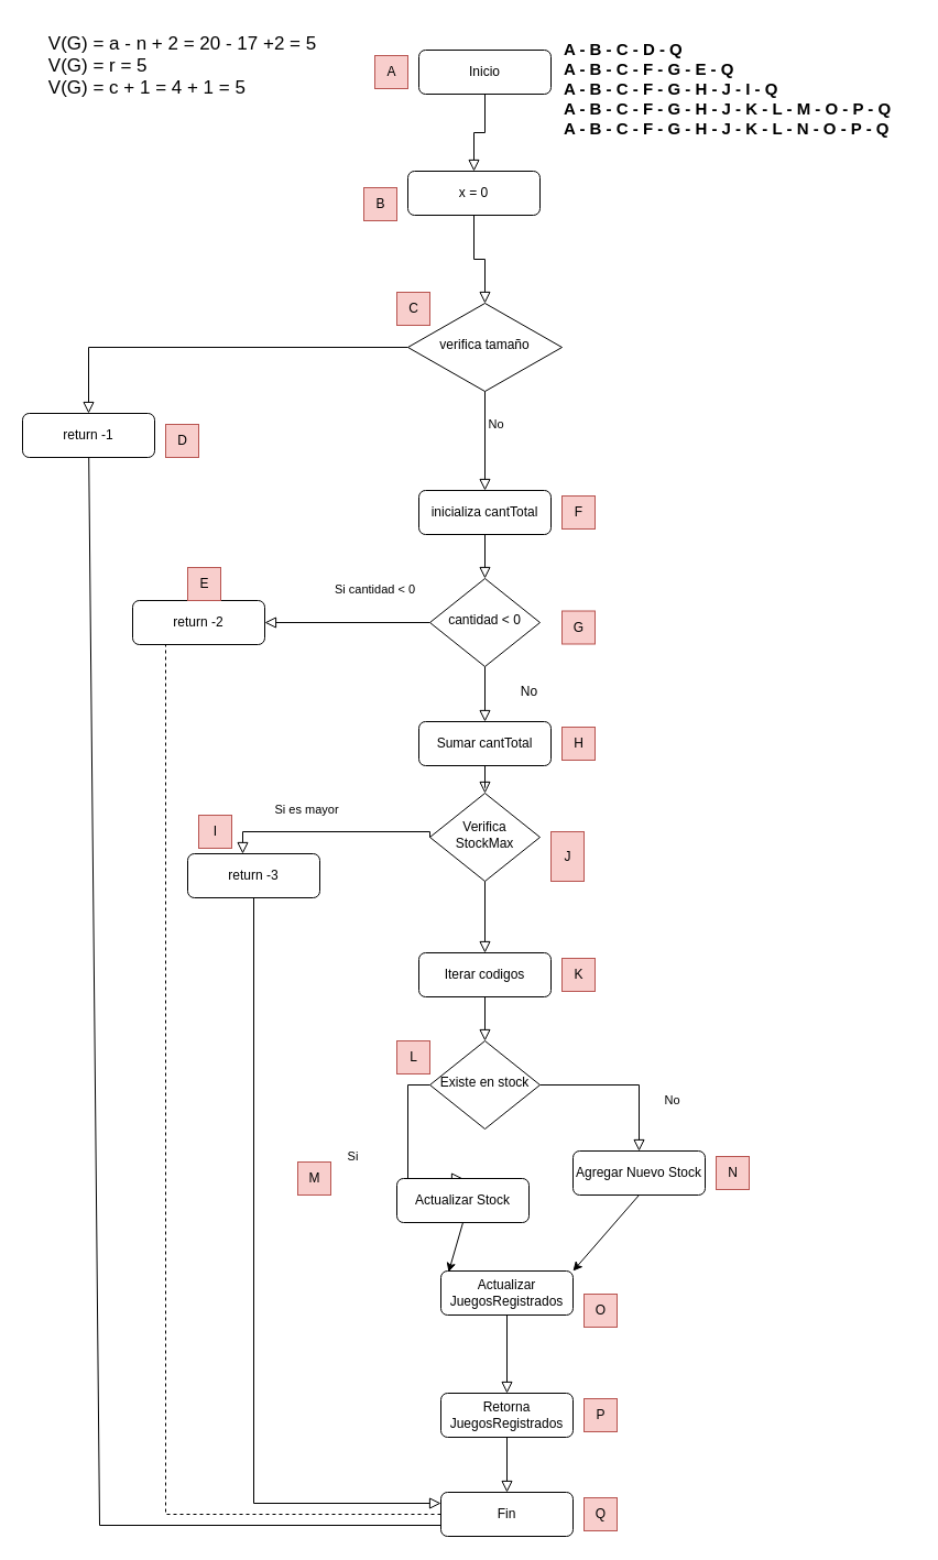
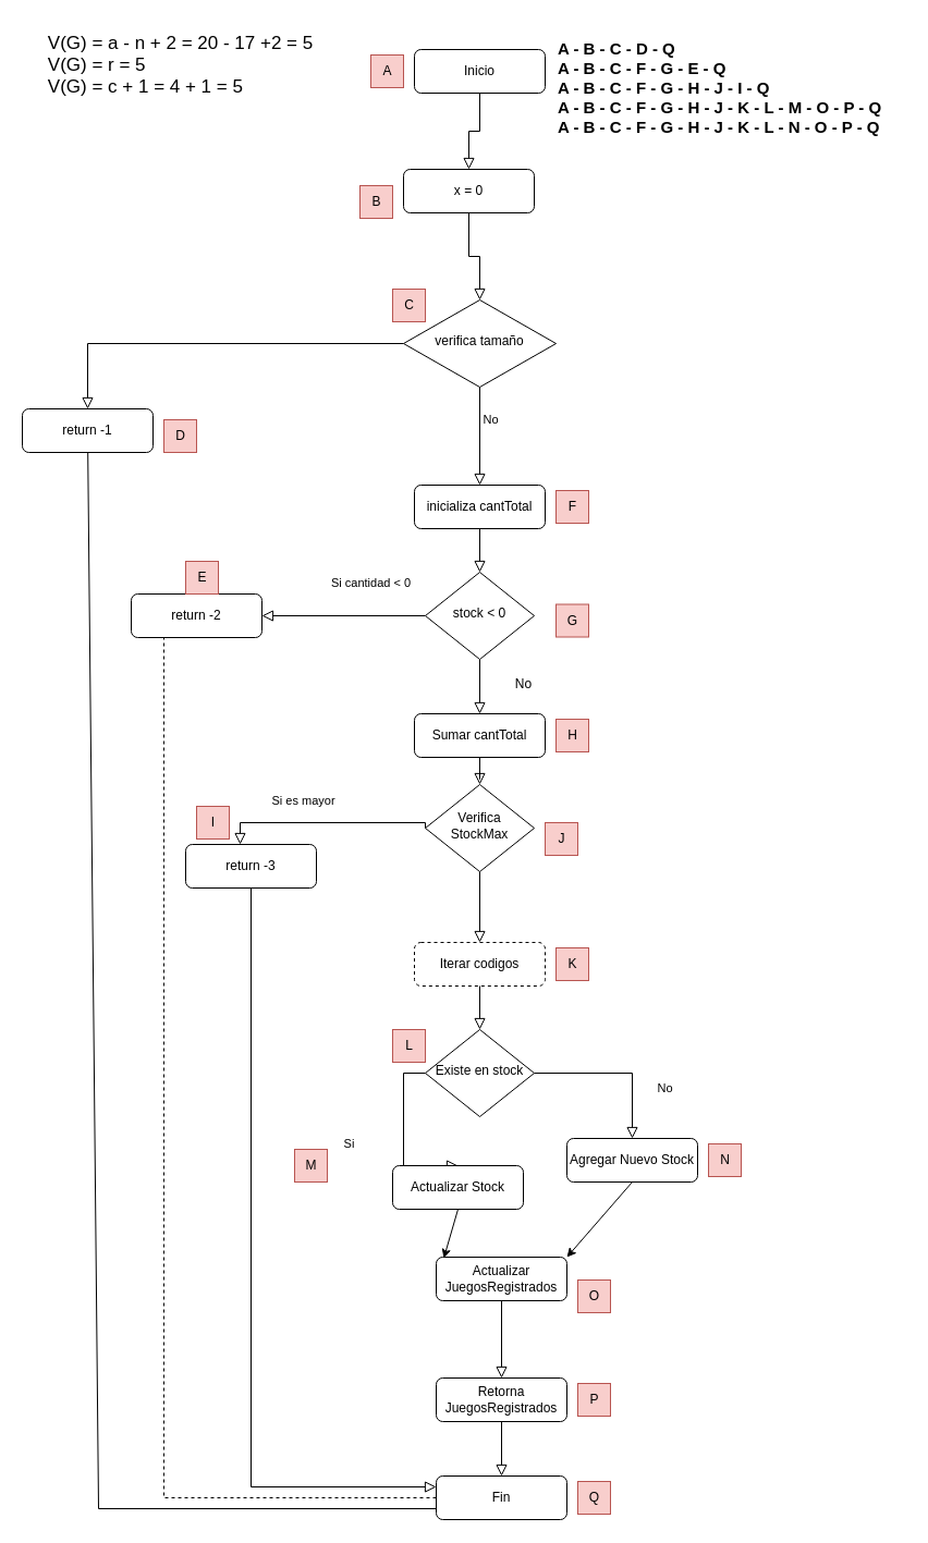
  <mxCell id="0" />
  <mxCell id="1" parent="0" />
  <mxCell id="2" value="" style="rounded=0;html=1;jettySize=auto;orthogonalLoop=1;fontSize=11;endArrow=block;endFill=0;endSize=8;strokeWidth=1;shadow=0;labelBackgroundColor=none;edgeStyle=orthogonalEdgeStyle;" parent="1" source="14" target="6" edge="1"><mxGeometry relative="1" as="geometry" /></mxCell>
  <mxCell id="3" value="Inicio" style="rounded=1;whiteSpace=wrap;html=1;fontSize=12;glass=0;strokeWidth=1;shadow=0;" parent="1" vertex="1"><mxGeometry x="380" y="45" width="120" height="40" as="geometry" /></mxCell>
  <mxCell id="4" value="" style="rounded=0;html=1;jettySize=auto;orthogonalLoop=1;fontSize=11;endArrow=block;endFill=0;endSize=8;strokeWidth=1;shadow=0;labelBackgroundColor=none;edgeStyle=orthogonalEdgeStyle;" parent="1" source="17" target="10" edge="1"><mxGeometry x="-0.2" y="20" relative="1" as="geometry"><mxPoint as="offset" /></mxGeometry></mxCell>
  <mxCell id="5" value="No" style="edgeStyle=orthogonalEdgeStyle;rounded=0;html=1;jettySize=auto;orthogonalLoop=1;fontSize=11;endArrow=block;endFill=0;endSize=8;strokeWidth=1;shadow=0;labelBackgroundColor=none;" parent="1" source="6" target="7" edge="1"><mxGeometry x="-1" y="106" relative="1" as="geometry"><mxPoint x="80" y="-36" as="offset" /></mxGeometry></mxCell>
  <mxCell id="6" value="verifica tamaño" style="rhombus;whiteSpace=wrap;html=1;shadow=0;fontFamily=Helvetica;fontSize=12;align=center;strokeWidth=1;spacing=6;spacingTop=-4;" parent="1" vertex="1"><mxGeometry x="370" y="275" width="140" height="80" as="geometry" /></mxCell>
  <mxCell id="7" value="return -1" style="rounded=1;whiteSpace=wrap;html=1;fontSize=12;glass=0;strokeWidth=1;shadow=0;" parent="1" vertex="1"><mxGeometry x="20" y="375" width="120" height="40" as="geometry" /></mxCell>
  <mxCell id="8" value="" style="rounded=0;html=1;jettySize=auto;orthogonalLoop=1;fontSize=11;endArrow=block;endFill=0;endSize=8;strokeWidth=1;shadow=0;labelBackgroundColor=none;edgeStyle=orthogonalEdgeStyle;" parent="1" source="34" target="11" edge="1"><mxGeometry x="0.333" y="20" relative="1" as="geometry"><mxPoint as="offset" /></mxGeometry></mxCell>
  <mxCell id="9" value="Si cantidad &amp;lt; 0" style="edgeStyle=orthogonalEdgeStyle;rounded=0;html=1;jettySize=auto;orthogonalLoop=1;fontSize=11;endArrow=block;endFill=0;endSize=8;strokeWidth=1;shadow=0;labelBackgroundColor=none;" parent="1" source="10" target="12" edge="1"><mxGeometry x="-0.333" y="-30" relative="1" as="geometry"><mxPoint as="offset" /></mxGeometry></mxCell>
- <mxCell id="10" value="cantidad &amp;lt; 0" style="rhombus;whiteSpace=wrap;html=1;shadow=0;fontFamily=Helvetica;fontSize=12;align=center;strokeWidth=1;spacing=6;spacingTop=-4;" parent="1" vertex="1"><mxGeometry x="390" y="525" width="100" height="80" as="geometry" /></mxCell>
+ <mxCell id="10" value="stock &amp;lt; 0" style="rhombus;whiteSpace=wrap;html=1;shadow=0;fontFamily=Helvetica;fontSize=12;align=center;strokeWidth=1;spacing=6;spacingTop=-4;" parent="1" vertex="1"><mxGeometry x="390" y="525" width="100" height="80" as="geometry" /></mxCell>
  <mxCell id="11" value="Fin" style="rounded=1;whiteSpace=wrap;html=1;fontSize=12;glass=0;strokeWidth=1;shadow=0;" parent="1" vertex="1"><mxGeometry x="400" y="1355" width="120" height="40" as="geometry" /></mxCell>
  <mxCell id="12" value="return -2" style="rounded=1;whiteSpace=wrap;html=1;fontSize=12;glass=0;strokeWidth=1;shadow=0;" parent="1" vertex="1"><mxGeometry x="120" y="545" width="120" height="40" as="geometry" /></mxCell>
  <mxCell id="13" value="" style="rounded=0;html=1;jettySize=auto;orthogonalLoop=1;fontSize=11;endArrow=block;endFill=0;endSize=8;strokeWidth=1;shadow=0;labelBackgroundColor=none;edgeStyle=orthogonalEdgeStyle;" edge="1" parent="1" source="3" target="14"><mxGeometry relative="1" as="geometry"><mxPoint x="340" y="115" as="sourcePoint" /><mxPoint x="340" y="355" as="targetPoint" /></mxGeometry></mxCell>
  <mxCell id="14" value="x = 0" style="rounded=1;whiteSpace=wrap;html=1;fontSize=12;glass=0;strokeWidth=1;shadow=0;" vertex="1" parent="1"><mxGeometry x="370" y="155" width="120" height="40" as="geometry" /></mxCell>
  <mxCell id="15" value="" style="endArrow=none;html=1;rounded=0;exitX=0;exitY=0.75;exitDx=0;exitDy=0;" edge="1" parent="1" source="11" target="7"><mxGeometry width="50" height="50" relative="1" as="geometry"><mxPoint x="400" y="515" as="sourcePoint" /><mxPoint x="450" y="465" as="targetPoint" /><Array as="points"><mxPoint x="90" y="1385" /></Array></mxGeometry></mxCell>
  <mxCell id="16" value="" style="rounded=0;html=1;jettySize=auto;orthogonalLoop=1;fontSize=11;endArrow=block;endFill=0;endSize=8;strokeWidth=1;shadow=0;labelBackgroundColor=none;edgeStyle=orthogonalEdgeStyle;" edge="1" parent="1" source="6" target="17"><mxGeometry y="20" relative="1" as="geometry"><mxPoint as="offset" /><mxPoint x="390" y="365" as="sourcePoint" /><mxPoint x="390" y="580" as="targetPoint" /></mxGeometry></mxCell>
  <mxCell id="17" value="inicializa cantTotal" style="rounded=1;whiteSpace=wrap;html=1;fontSize=12;glass=0;strokeWidth=1;shadow=0;" vertex="1" parent="1"><mxGeometry x="380" y="445" width="120" height="40" as="geometry" /></mxCell>
  <mxCell id="18" value="" style="endArrow=none;html=1;rounded=0;exitX=0;exitY=0.5;exitDx=0;exitDy=0;entryX=0.25;entryY=1;entryDx=0;entryDy=0;dashed=1;" edge="1" parent="1" source="11" target="12"><mxGeometry width="50" height="50" relative="1" as="geometry"><mxPoint x="400" y="615" as="sourcePoint" /><mxPoint x="450" y="565" as="targetPoint" /><Array as="points"><mxPoint x="150" y="1375" /></Array></mxGeometry></mxCell>
  <mxCell id="19" value="" style="rounded=0;html=1;jettySize=auto;orthogonalLoop=1;fontSize=11;endArrow=block;endFill=0;endSize=8;strokeWidth=1;shadow=0;labelBackgroundColor=none;edgeStyle=orthogonalEdgeStyle;" edge="1" parent="1" source="10" target="20"><mxGeometry x="0.333" y="20" relative="1" as="geometry"><mxPoint as="offset" /><mxPoint x="460" y="615" as="sourcePoint" /><mxPoint x="460" y="965" as="targetPoint" /></mxGeometry></mxCell>
  <mxCell id="20" value="Sumar cantTotal" style="rounded=1;whiteSpace=wrap;html=1;fontSize=12;glass=0;strokeWidth=1;shadow=0;" vertex="1" parent="1"><mxGeometry x="380" y="655" width="120" height="40" as="geometry" /></mxCell>
  <mxCell id="21" value="No" style="text;html=1;align=center;verticalAlign=middle;resizable=0;points=[];autosize=1;strokeColor=none;fillColor=none;" vertex="1" parent="1"><mxGeometry x="460" y="613" width="40" height="30" as="geometry" /></mxCell>
  <mxCell id="22" value="" style="rounded=0;html=1;jettySize=auto;orthogonalLoop=1;fontSize=11;endArrow=block;endFill=0;endSize=8;strokeWidth=1;shadow=0;labelBackgroundColor=none;edgeStyle=orthogonalEdgeStyle;" edge="1" parent="1" source="20" target="23"><mxGeometry x="0.333" y="20" relative="1" as="geometry"><mxPoint as="offset" /><mxPoint x="460" y="695" as="sourcePoint" /><mxPoint x="460" y="965" as="targetPoint" /></mxGeometry></mxCell>
  <mxCell id="23" value="Verifica StockMax" style="rhombus;whiteSpace=wrap;html=1;shadow=0;fontFamily=Helvetica;fontSize=12;align=center;strokeWidth=1;spacing=6;spacingTop=-4;" vertex="1" parent="1"><mxGeometry x="390" y="720" width="100" height="80" as="geometry" /></mxCell>
  <mxCell id="24" value="return -3" style="rounded=1;whiteSpace=wrap;html=1;fontSize=12;glass=0;strokeWidth=1;shadow=0;" vertex="1" parent="1"><mxGeometry x="170" y="775" width="120" height="40" as="geometry" /></mxCell>
  <mxCell id="25" value="Si es mayor" style="edgeStyle=orthogonalEdgeStyle;rounded=0;html=1;jettySize=auto;orthogonalLoop=1;fontSize=11;endArrow=block;endFill=0;endSize=8;strokeWidth=1;shadow=0;labelBackgroundColor=none;exitX=0;exitY=0.5;exitDx=0;exitDy=0;" edge="1" parent="1" source="23" target="24"><mxGeometry x="0.2" y="-20" relative="1" as="geometry"><mxPoint as="offset" /><mxPoint x="310" y="575" as="sourcePoint" /><mxPoint x="250" y="575" as="targetPoint" /><Array as="points"><mxPoint x="220" y="755" /></Array></mxGeometry></mxCell>
  <mxCell id="26" value="" style="edgeStyle=orthogonalEdgeStyle;rounded=0;html=1;jettySize=auto;orthogonalLoop=1;fontSize=11;endArrow=block;endFill=0;endSize=8;strokeWidth=1;shadow=0;labelBackgroundColor=none;exitX=0.5;exitY=1;exitDx=0;exitDy=0;entryX=0;entryY=0.25;entryDx=0;entryDy=0;" edge="1" parent="1" source="24" target="11"><mxGeometry x="0.2" y="-20" relative="1" as="geometry"><mxPoint as="offset" /><mxPoint x="310" y="765" as="sourcePoint" /><mxPoint x="230" y="785" as="targetPoint" /><Array as="points" /></mxGeometry></mxCell>
  <mxCell id="27" value="" style="rounded=0;html=1;jettySize=auto;orthogonalLoop=1;fontSize=11;endArrow=block;endFill=0;endSize=8;strokeWidth=1;shadow=0;labelBackgroundColor=none;edgeStyle=orthogonalEdgeStyle;" edge="1" parent="1" source="23" target="28"><mxGeometry x="0.333" y="20" relative="1" as="geometry"><mxPoint as="offset" /><mxPoint x="460" y="805" as="sourcePoint" /><mxPoint x="460" y="1075" as="targetPoint" /></mxGeometry></mxCell>
- <mxCell id="28" value="Iterar codigos" style="rounded=1;whiteSpace=wrap;html=1;fontSize=12;glass=0;strokeWidth=1;shadow=0;" vertex="1" parent="1"><mxGeometry x="380" y="865" width="120" height="40" as="geometry" /></mxCell>
+ <mxCell id="28" value="Iterar codigos" style="rounded=1;whiteSpace=wrap;html=1;fontSize=12;glass=0;strokeWidth=1;shadow=0;dashed=1;" vertex="1" parent="1"><mxGeometry x="380" y="865" width="120" height="40" as="geometry" /></mxCell>
  <mxCell id="29" value="" style="rounded=0;html=1;jettySize=auto;orthogonalLoop=1;fontSize=11;endArrow=block;endFill=0;endSize=8;strokeWidth=1;shadow=0;labelBackgroundColor=none;edgeStyle=orthogonalEdgeStyle;" edge="1" parent="1" source="28" target="30"><mxGeometry x="0.333" y="20" relative="1" as="geometry"><mxPoint as="offset" /><mxPoint x="460" y="905" as="sourcePoint" /><mxPoint x="460" y="1075" as="targetPoint" /></mxGeometry></mxCell>
  <mxCell id="30" value="Existe en stock" style="rhombus;whiteSpace=wrap;html=1;shadow=0;fontFamily=Helvetica;fontSize=12;align=center;strokeWidth=1;spacing=6;spacingTop=-4;" vertex="1" parent="1"><mxGeometry x="390" y="945" width="100" height="80" as="geometry" /></mxCell>
  <mxCell id="31" value="Si" style="edgeStyle=orthogonalEdgeStyle;rounded=0;html=1;jettySize=auto;orthogonalLoop=1;fontSize=11;endArrow=block;endFill=0;endSize=8;strokeWidth=1;shadow=0;labelBackgroundColor=none;exitX=0;exitY=0.5;exitDx=0;exitDy=0;entryX=0.5;entryY=0;entryDx=0;entryDy=0;" edge="1" parent="1" source="30" target="35"><mxGeometry x="0.091" y="-50" relative="1" as="geometry"><mxPoint as="offset" /><mxPoint x="420" y="765" as="sourcePoint" /><mxPoint x="310" y="1025" as="targetPoint" /><Array as="points"><mxPoint x="370" y="985" /></Array></mxGeometry></mxCell>
  <mxCell id="32" value="Actualizar JuegosRegistrados" style="rounded=1;whiteSpace=wrap;html=1;fontSize=12;glass=0;strokeWidth=1;shadow=0;" vertex="1" parent="1"><mxGeometry x="400" y="1154" width="120" height="40" as="geometry" /></mxCell>
  <mxCell id="33" value="" style="rounded=0;html=1;jettySize=auto;orthogonalLoop=1;fontSize=11;endArrow=block;endFill=0;endSize=8;strokeWidth=1;shadow=0;labelBackgroundColor=none;edgeStyle=orthogonalEdgeStyle;" edge="1" parent="1" source="32" target="34"><mxGeometry x="0.333" y="20" relative="1" as="geometry"><mxPoint as="offset" /><mxPoint x="450" y="1194" as="sourcePoint" /><mxPoint x="460" y="1355" as="targetPoint" /></mxGeometry></mxCell>
  <mxCell id="34" value="Retorna JuegosRegistrados" style="rounded=1;whiteSpace=wrap;html=1;fontSize=12;glass=0;strokeWidth=1;shadow=0;" vertex="1" parent="1"><mxGeometry x="400" y="1265" width="120" height="40" as="geometry" /></mxCell>
  <mxCell id="35" value="Actualizar Stock" style="rounded=1;whiteSpace=wrap;html=1;fontSize=12;glass=0;strokeWidth=1;shadow=0;" vertex="1" parent="1"><mxGeometry x="360" y="1070" width="120" height="40" as="geometry" /></mxCell>
  <mxCell id="36" value="Agregar Nuevo Stock" style="rounded=1;whiteSpace=wrap;html=1;fontSize=12;glass=0;strokeWidth=1;shadow=0;" vertex="1" parent="1"><mxGeometry x="520" y="1045" width="120" height="40" as="geometry" /></mxCell>
  <mxCell id="37" value="" style="endArrow=classic;html=1;rounded=0;entryX=0.058;entryY=0.025;entryDx=0;entryDy=0;entryPerimeter=0;exitX=0.5;exitY=1;exitDx=0;exitDy=0;" edge="1" parent="1" source="35" target="32"><mxGeometry width="50" height="50" relative="1" as="geometry"><mxPoint x="400" y="1085" as="sourcePoint" /><mxPoint x="450" y="1035" as="targetPoint" /></mxGeometry></mxCell>
  <mxCell id="38" value="" style="endArrow=classic;html=1;rounded=0;entryX=1;entryY=0;entryDx=0;entryDy=0;exitX=0.5;exitY=1;exitDx=0;exitDy=0;" edge="1" parent="1" source="36" target="32"><mxGeometry width="50" height="50" relative="1" as="geometry"><mxPoint x="380" y="1105" as="sourcePoint" /><mxPoint x="417" y="1165" as="targetPoint" /><Array as="points" /></mxGeometry></mxCell>
  <mxCell id="39" value="No" style="edgeStyle=orthogonalEdgeStyle;rounded=0;html=1;jettySize=auto;orthogonalLoop=1;fontSize=11;endArrow=block;endFill=0;endSize=8;strokeWidth=1;shadow=0;labelBackgroundColor=none;exitX=1;exitY=0.5;exitDx=0;exitDy=0;entryX=0.5;entryY=0;entryDx=0;entryDy=0;" edge="1" parent="1" source="30" target="36"><mxGeometry x="0.385" y="30" relative="1" as="geometry"><mxPoint as="offset" /><mxPoint x="420" y="995" as="sourcePoint" /><mxPoint x="380" y="1065" as="targetPoint" /><Array as="points"><mxPoint x="580" y="985" /></Array></mxGeometry></mxCell>
  <mxCell id="40" value="V(G) = a - n + 2 = 20 - 17 +2 = 5&lt;div&gt;&lt;div style=&quot;text-align: left;&quot;&gt;&lt;span style=&quot;background-color: transparent; color: light-dark(rgb(0, 0, 0), rgb(255, 255, 255));&quot;&gt;V(G) = r = 5&lt;/span&gt;&lt;/div&gt;&lt;div&gt;&lt;div style=&quot;text-align: left;&quot;&gt;&lt;span style=&quot;background-color: transparent; color: light-dark(rgb(0, 0, 0), rgb(255, 255, 255));&quot;&gt;V(G) = c + 1 = 4 + 1 = 5&lt;/span&gt;&lt;/div&gt;&lt;div&gt;&lt;br&gt;&lt;/div&gt;&lt;div&gt;&amp;nbsp;&lt;/div&gt;&lt;/div&gt;&lt;/div&gt;" style="text;html=1;align=center;verticalAlign=middle;resizable=0;points=[];autosize=1;strokeColor=none;fillColor=none;fontSize=17;" vertex="1" parent="1"><mxGeometry x="30" y="20" width="270" height="120" as="geometry" /></mxCell>
  <mxCell id="41" value="A" style="text;html=1;align=center;verticalAlign=middle;resizable=0;points=[];autosize=1;strokeColor=#b85450;fillColor=#f8cecc;" vertex="1" parent="1"><mxGeometry x="340" y="50" width="30" height="30" as="geometry" /></mxCell>
  <mxCell id="42" value="B" style="text;html=1;align=center;verticalAlign=middle;resizable=0;points=[];autosize=1;strokeColor=#b85450;fillColor=#f8cecc;" vertex="1" parent="1"><mxGeometry x="330" y="170" width="30" height="30" as="geometry" /></mxCell>
  <mxCell id="43" value="C" style="text;html=1;align=center;verticalAlign=middle;resizable=0;points=[];autosize=1;strokeColor=#b85450;fillColor=#f8cecc;" vertex="1" parent="1"><mxGeometry x="360" y="265" width="30" height="30" as="geometry" /></mxCell>
  <mxCell id="44" value="D" style="text;html=1;align=center;verticalAlign=middle;resizable=0;points=[];autosize=1;strokeColor=#b85450;fillColor=#f8cecc;" vertex="1" parent="1"><mxGeometry x="150" y="385" width="30" height="30" as="geometry" /></mxCell>
  <mxCell id="45" value="F" style="text;html=1;align=center;verticalAlign=middle;resizable=0;points=[];autosize=1;strokeColor=#b85450;fillColor=#f8cecc;" vertex="1" parent="1"><mxGeometry x="510" y="450" width="30" height="30" as="geometry" /></mxCell>
  <mxCell id="46" value="E" style="text;html=1;align=center;verticalAlign=middle;resizable=0;points=[];autosize=1;strokeColor=#b85450;fillColor=#f8cecc;" vertex="1" parent="1"><mxGeometry x="170" y="515" width="30" height="30" as="geometry" /></mxCell>
  <mxCell id="47" value="G" style="text;html=1;align=center;verticalAlign=middle;resizable=0;points=[];autosize=1;strokeColor=#b85450;fillColor=#f8cecc;" vertex="1" parent="1"><mxGeometry x="510" y="554.5" width="30" height="30" as="geometry" /></mxCell>
  <mxCell id="48" value="H" style="text;html=1;align=center;verticalAlign=middle;resizable=0;points=[];autosize=1;strokeColor=#b85450;fillColor=#f8cecc;" vertex="1" parent="1"><mxGeometry x="510" y="660" width="30" height="30" as="geometry" /></mxCell>
  <mxCell id="49" value="I" style="text;html=1;align=center;verticalAlign=middle;resizable=0;points=[];autosize=1;strokeColor=#b85450;fillColor=#f8cecc;" vertex="1" parent="1"><mxGeometry x="180" y="740" width="30" height="30" as="geometry" /></mxCell>
- <mxCell id="50" value="J" style="text;html=1;align=center;verticalAlign=middle;resizable=0;points=[];autosize=1;strokeColor=#b85450;fillColor=#f8cecc;" vertex="1" parent="1"><mxGeometry x="500" y="755" width="30" height="45" as="geometry" /></mxCell>
+ <mxCell id="50" value="J" style="text;html=1;align=center;verticalAlign=middle;resizable=0;points=[];autosize=1;strokeColor=#b85450;fillColor=#f8cecc;" vertex="1" parent="1"><mxGeometry x="500" y="755" width="30" height="30" as="geometry" /></mxCell>
  <mxCell id="51" value="K" style="text;html=1;align=center;verticalAlign=middle;resizable=0;points=[];autosize=1;strokeColor=#b85450;fillColor=#f8cecc;" vertex="1" parent="1"><mxGeometry x="510" y="870" width="30" height="30" as="geometry" /></mxCell>
  <mxCell id="52" value="L" style="text;html=1;align=center;verticalAlign=middle;resizable=0;points=[];autosize=1;strokeColor=#b85450;fillColor=#f8cecc;" vertex="1" parent="1"><mxGeometry x="360" y="945" width="30" height="30" as="geometry" /></mxCell>
  <mxCell id="53" value="N" style="text;html=1;align=center;verticalAlign=middle;resizable=0;points=[];autosize=1;strokeColor=#b85450;fillColor=#f8cecc;" vertex="1" parent="1"><mxGeometry x="650" y="1050" width="30" height="30" as="geometry" /></mxCell>
  <mxCell id="54" value="M" style="text;html=1;align=center;verticalAlign=middle;resizable=0;points=[];autosize=1;strokeColor=#b85450;fillColor=#f8cecc;" vertex="1" parent="1"><mxGeometry x="270" y="1055" width="30" height="30" as="geometry" /></mxCell>
  <mxCell id="55" value="O" style="text;html=1;align=center;verticalAlign=middle;resizable=0;points=[];autosize=1;strokeColor=#b85450;fillColor=#f8cecc;" vertex="1" parent="1"><mxGeometry x="530" y="1175" width="30" height="30" as="geometry" /></mxCell>
  <mxCell id="56" value="P" style="text;html=1;align=center;verticalAlign=middle;resizable=0;points=[];autosize=1;strokeColor=#b85450;fillColor=#f8cecc;" vertex="1" parent="1"><mxGeometry x="530" y="1270" width="30" height="30" as="geometry" /></mxCell>
  <mxCell id="57" value="Q" style="text;html=1;align=center;verticalAlign=middle;resizable=0;points=[];autosize=1;strokeColor=#b85450;fillColor=#f8cecc;" vertex="1" parent="1"><mxGeometry x="530" y="1360" width="30" height="30" as="geometry" /></mxCell>
  <mxCell id="58" value="A - B - C - D - Q&lt;div&gt;A - B - C - F - G - E - Q&lt;/div&gt;&lt;div&gt;A - B - C - F - G - H - J - I - Q&lt;/div&gt;&lt;div&gt;A - B - C - F - G - H - J - K - L - M - O - P - Q&lt;br&gt;&lt;/div&gt;&lt;div&gt;A - B - C - F - G - H - J - K - L - N - O - P - Q&lt;br&gt;&lt;/div&gt;" style="text;html=1;align=left;verticalAlign=middle;resizable=0;points=[];autosize=1;strokeColor=none;fillColor=none;fontSize=15;fontStyle=1" vertex="1" parent="1"><mxGeometry x="510" y="30" width="320" height="100" as="geometry" /></mxCell>
